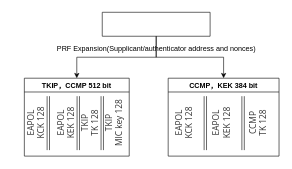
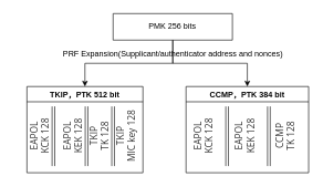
  <mxCell id="0" />
  <mxCell id="1" parent="0" />
  <mxCell id="2" style="edgeStyle=orthogonalEdgeStyle;rounded=0;orthogonalLoop=1;jettySize=auto;html=1;exitX=0.5;exitY=1;exitDx=0;exitDy=0;entryX=0.5;entryY=0;entryDx=0;entryDy=0;" edge="1" parent="1" source="4" target="6"><mxGeometry relative="1" as="geometry" /></mxCell>
  <mxCell id="3" style="edgeStyle=orthogonalEdgeStyle;rounded=0;orthogonalLoop=1;jettySize=auto;html=1;exitX=0.5;exitY=1;exitDx=0;exitDy=0;entryX=0.5;entryY=0;entryDx=0;entryDy=0;" edge="1" parent="1" source="4" target="14"><mxGeometry relative="1" as="geometry" /></mxCell>
  <mxCell id="4" value="" style="swimlane;startSize=0;" vertex="1" parent="1"><mxGeometry x="170" y="20" width="180" height="40" as="geometry" /></mxCell>
- <mxCell id="6" value="TKIP，CCMP 512 bit" style="swimlane;" vertex="1" parent="1"><mxGeometry x="40" y="130" width="175" height="130" as="geometry" /></mxCell>
+ <mxCell id="5" value="PMK 256 bits" style="text;html=1;align=center;verticalAlign=middle;resizable=0;points=[];autosize=1;strokeColor=none;fillColor=none;" vertex="1" parent="4"><mxGeometry x="44" y="5" width="90" height="30" as="geometry" /></mxCell>
+ <mxCell id="6" value="TKIP，PTK 512 bit" style="swimlane;" vertex="1" parent="1"><mxGeometry x="40" y="130" width="175" height="130" as="geometry" /></mxCell>
  <mxCell id="7" value="&lt;span style=&quot;color: rgb(51, 51, 51); font-family: &amp;quot;Hannotate SC&amp;quot;, &amp;quot;Open Sans&amp;quot;, &amp;quot;Clear Sans&amp;quot;, &amp;quot;Helvetica Neue&amp;quot;, Helvetica, Arial, &amp;quot;Segoe UI Emoji&amp;quot;, sans-serif; font-size: 14px; orphans: 4; background-color: rgb(255, 255, 255);&quot;&gt;EAPOL&lt;br&gt;KCK 128&lt;/span&gt;" style="text;html=1;align=center;verticalAlign=middle;resizable=0;points=[];autosize=1;strokeColor=none;fillColor=none;rotation=270;" vertex="1" parent="6"><mxGeometry x="-20" y="50" width="80" height="50" as="geometry" /></mxCell>
  <mxCell id="8" value="&lt;div style=&quot;orphans: 4;&quot;&gt;&lt;span style=&quot;background-color: initial; font-size: 14px;&quot;&gt;&lt;font face=&quot;Hannotate SC, Open Sans, Clear Sans, Helvetica Neue, Helvetica, Arial, Segoe UI Emoji, sans-serif&quot; color=&quot;#333333&quot;&gt;EAPOL&lt;br&gt;KEK 128&lt;/font&gt;&lt;/span&gt;&lt;/div&gt;" style="text;html=1;align=center;verticalAlign=middle;resizable=0;points=[];autosize=1;strokeColor=none;fillColor=none;rotation=270;" vertex="1" parent="6"><mxGeometry x="30" y="50" width="80" height="50" as="geometry" /></mxCell>
  <mxCell id="9" value="&lt;div style=&quot;orphans: 4;&quot;&gt;&lt;span style=&quot;color: rgb(51, 51, 51); font-family: &amp;quot;Hannotate SC&amp;quot;, &amp;quot;Open Sans&amp;quot;, &amp;quot;Clear Sans&amp;quot;, &amp;quot;Helvetica Neue&amp;quot;, Helvetica, Arial, &amp;quot;Segoe UI Emoji&amp;quot;, sans-serif; font-size: 14px; background-color: rgb(255, 255, 255);&quot;&gt;TKIP&lt;br&gt;TK 128&lt;/span&gt;&lt;br&gt;&lt;/div&gt;" style="text;html=1;align=center;verticalAlign=middle;resizable=0;points=[];autosize=1;strokeColor=none;fillColor=none;rotation=270;" vertex="1" parent="6"><mxGeometry x="74" y="50" width="70" height="50" as="geometry" /></mxCell>
  <mxCell id="10" value="&lt;div style=&quot;orphans: 4;&quot;&gt;&lt;span style=&quot;color: rgb(51, 51, 51); font-family: &amp;quot;Hannotate SC&amp;quot;, &amp;quot;Open Sans&amp;quot;, &amp;quot;Clear Sans&amp;quot;, &amp;quot;Helvetica Neue&amp;quot;, Helvetica, Arial, &amp;quot;Segoe UI Emoji&amp;quot;, sans-serif; font-size: 14px; background-color: rgb(255, 255, 255);&quot;&gt;TKIP&lt;br&gt;MIC key 128&lt;/span&gt;&lt;/div&gt;" style="text;html=1;align=center;verticalAlign=middle;resizable=0;points=[];autosize=1;strokeColor=none;fillColor=none;rotation=270;" vertex="1" parent="6"><mxGeometry x="100" y="50" width="100" height="50" as="geometry" /></mxCell>
  <mxCell id="11" style="edgeStyle=none;shape=link;rounded=0;orthogonalLoop=1;jettySize=auto;html=1;exitX=0.25;exitY=1;exitDx=0;exitDy=0;" edge="1" parent="6"><mxGeometry relative="1" as="geometry"><mxPoint x="40" y="120" as="targetPoint" /><mxPoint x="40" y="30" as="sourcePoint" /></mxGeometry></mxCell>
  <mxCell id="12" style="edgeStyle=none;shape=link;rounded=0;orthogonalLoop=1;jettySize=auto;html=1;exitX=0.25;exitY=1;exitDx=0;exitDy=0;" edge="1" parent="6"><mxGeometry relative="1" as="geometry"><mxPoint x="90" y="120" as="targetPoint" /><mxPoint x="90" y="30" as="sourcePoint" /></mxGeometry></mxCell>
  <mxCell id="13" style="edgeStyle=none;shape=link;rounded=0;orthogonalLoop=1;jettySize=auto;html=1;exitX=0.25;exitY=1;exitDx=0;exitDy=0;" edge="1" parent="6"><mxGeometry relative="1" as="geometry"><mxPoint x="130" y="120" as="targetPoint" /><mxPoint x="130" y="30" as="sourcePoint" /></mxGeometry></mxCell>
- <mxCell id="14" value="CCMP，KEK 384 bit" style="swimlane;" vertex="1" parent="1"><mxGeometry x="280" y="130" width="185" height="130" as="geometry" /></mxCell>
+ <mxCell id="14" value="CCMP，PTK 384 bit" style="swimlane;" vertex="1" parent="1"><mxGeometry x="280" y="130" width="185" height="130" as="geometry" /></mxCell>
  <mxCell id="15" value="&lt;span style=&quot;color: rgb(51, 51, 51); font-family: &amp;quot;Hannotate SC&amp;quot;, &amp;quot;Open Sans&amp;quot;, &amp;quot;Clear Sans&amp;quot;, &amp;quot;Helvetica Neue&amp;quot;, Helvetica, Arial, &amp;quot;Segoe UI Emoji&amp;quot;, sans-serif; font-size: 14px; orphans: 4; background-color: rgb(255, 255, 255);&quot;&gt;EAPOL&lt;br&gt;KCK 128&lt;/span&gt;" style="text;html=1;align=center;verticalAlign=middle;resizable=0;points=[];autosize=1;strokeColor=none;fillColor=none;rotation=270;" vertex="1" parent="14"><mxGeometry x="-14" y="50" width="80" height="50" as="geometry" /></mxCell>
  <mxCell id="16" value="&lt;div style=&quot;orphans: 4;&quot;&gt;&lt;span style=&quot;background-color: initial; font-size: 14px;&quot;&gt;&lt;font face=&quot;Hannotate SC, Open Sans, Clear Sans, Helvetica Neue, Helvetica, Arial, Segoe UI Emoji, sans-serif&quot; color=&quot;#333333&quot;&gt;EAPOL&lt;br&gt;KEK 128&lt;/font&gt;&lt;/span&gt;&lt;/div&gt;" style="text;html=1;align=center;verticalAlign=middle;resizable=0;points=[];autosize=1;strokeColor=none;fillColor=none;rotation=270;" vertex="1" parent="14"><mxGeometry x="49" y="50" width="80" height="50" as="geometry" /></mxCell>
  <mxCell id="17" value="&lt;div style=&quot;orphans: 4;&quot;&gt;&lt;span style=&quot;color: rgb(51, 51, 51); font-family: &amp;quot;Hannotate SC&amp;quot;, &amp;quot;Open Sans&amp;quot;, &amp;quot;Clear Sans&amp;quot;, &amp;quot;Helvetica Neue&amp;quot;, Helvetica, Arial, &amp;quot;Segoe UI Emoji&amp;quot;, sans-serif; font-size: 14px; background-color: rgb(255, 255, 255);&quot;&gt;CCMP&lt;br&gt;TK 128&lt;/span&gt;&lt;/div&gt;" style="text;html=1;align=center;verticalAlign=middle;resizable=0;points=[];autosize=1;strokeColor=none;fillColor=none;rotation=270;" vertex="1" parent="14"><mxGeometry x="115" y="50" width="70" height="50" as="geometry" /></mxCell>
  <mxCell id="18" style="edgeStyle=none;shape=link;rounded=0;orthogonalLoop=1;jettySize=auto;html=1;exitX=0.25;exitY=1;exitDx=0;exitDy=0;" edge="1" parent="14"><mxGeometry relative="1" as="geometry"><mxPoint x="62" y="120" as="targetPoint" /><mxPoint x="62" y="30" as="sourcePoint" /></mxGeometry></mxCell>
  <mxCell id="19" style="edgeStyle=none;shape=link;rounded=0;orthogonalLoop=1;jettySize=auto;html=1;exitX=0.25;exitY=1;exitDx=0;exitDy=0;" edge="1" parent="14"><mxGeometry relative="1" as="geometry"><mxPoint x="125" y="120" as="targetPoint" /><mxPoint x="125" y="30" as="sourcePoint" /></mxGeometry></mxCell>
  <mxCell id="20" value="PRF Expansion(Supplicant/authenticator address and nonces)" style="text;html=1;align=center;verticalAlign=middle;resizable=0;points=[];autosize=1;strokeColor=none;fillColor=none;" vertex="1" parent="1"><mxGeometry x="80" y="66" width="360" height="30" as="geometry" /></mxCell>
